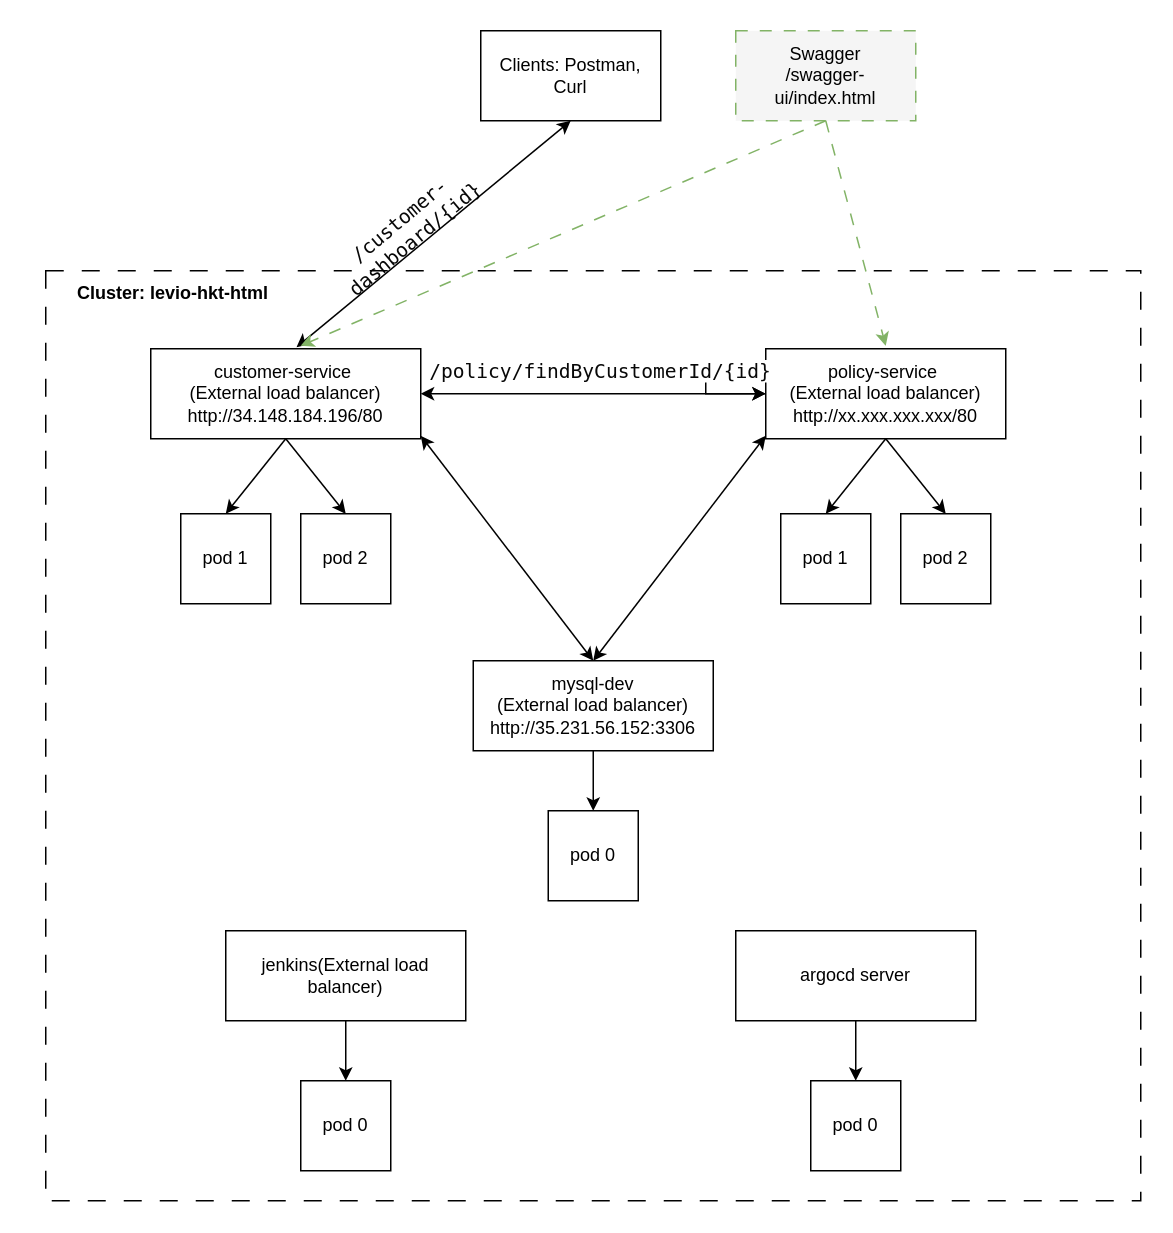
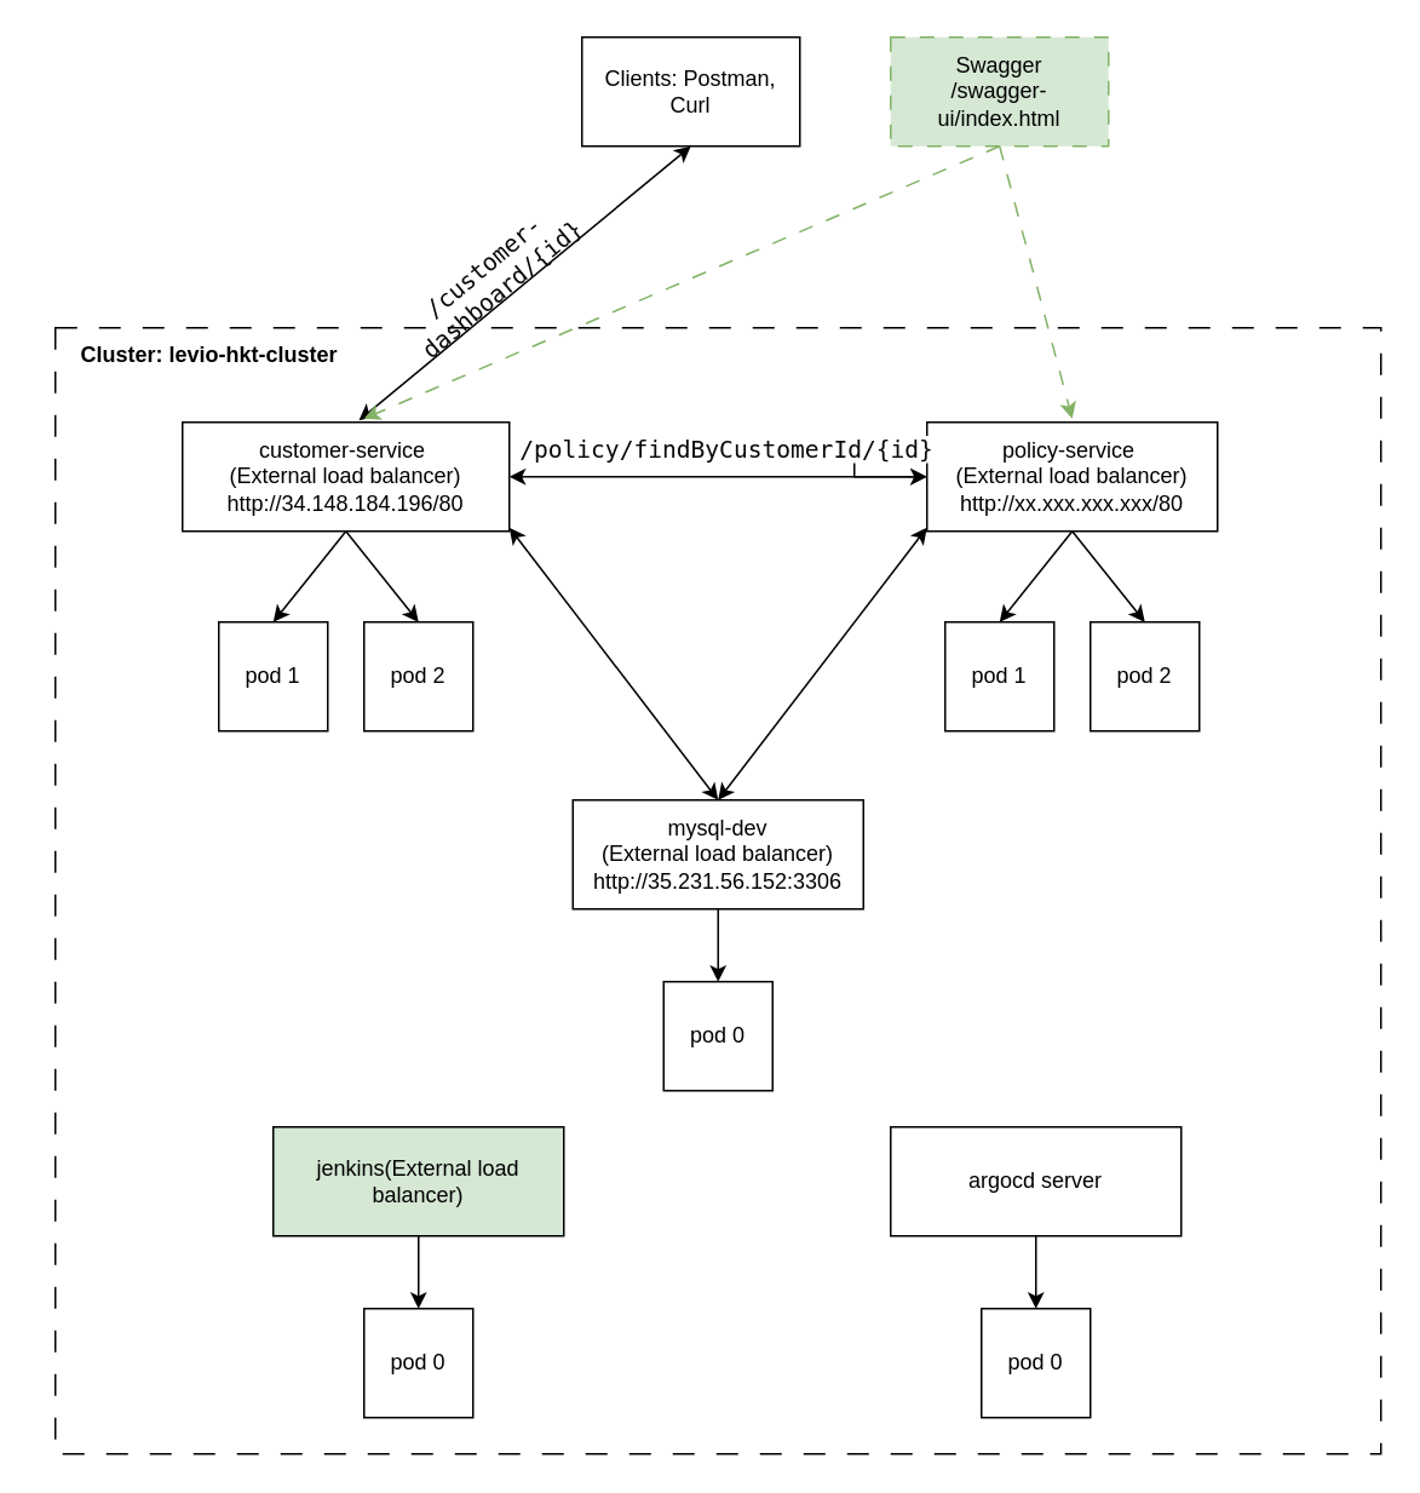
  <mxCell id="0" />
  <mxCell id="1" parent="0" />
  <mxCell id="2" value="customer-service&amp;nbsp;&lt;br&gt;(External load balancer)&lt;br&gt;http://34.148.184.196/80" style="rounded=0;whiteSpace=wrap;html=1;" vertex="1" parent="1"><mxGeometry x="100" y="232" width="180" height="60" as="geometry" /></mxCell>
  <mxCell id="3" value="pod 1" style="rounded=0;whiteSpace=wrap;html=1;" vertex="1" parent="1"><mxGeometry x="120" y="342" width="60" height="60" as="geometry" /></mxCell>
  <mxCell id="4" value="pod 2" style="rounded=0;whiteSpace=wrap;html=1;" vertex="1" parent="1"><mxGeometry x="200" y="342" width="60" height="60" as="geometry" /></mxCell>
  <mxCell id="5" value="policy-service&amp;nbsp;&lt;br style=&quot;border-color: var(--border-color);&quot;&gt;(External load balancer)&lt;br style=&quot;border-color: var(--border-color);&quot;&gt;http://xx.xxx.xxx.xxx/80" style="rounded=0;whiteSpace=wrap;html=1;" vertex="1" parent="1"><mxGeometry x="510" y="232" width="160" height="60" as="geometry" /></mxCell>
  <mxCell id="6" value="" style="endArrow=classic;html=1;rounded=0;entryX=0.5;entryY=0;entryDx=0;entryDy=0;" edge="1" parent="1" target="3"><mxGeometry width="50" height="50" relative="1" as="geometry"><mxPoint x="190" y="292" as="sourcePoint" /><mxPoint x="240" y="242" as="targetPoint" /></mxGeometry></mxCell>
  <mxCell id="7" value="" style="endArrow=classic;html=1;rounded=0;entryX=0.5;entryY=0;entryDx=0;entryDy=0;" edge="1" parent="1" target="4"><mxGeometry width="50" height="50" relative="1" as="geometry"><mxPoint x="190" y="292" as="sourcePoint" /><mxPoint x="240" y="242" as="targetPoint" /></mxGeometry></mxCell>
  <mxCell id="8" value="pod 1" style="rounded=0;whiteSpace=wrap;html=1;" vertex="1" parent="1"><mxGeometry x="520" y="342" width="60" height="60" as="geometry" /></mxCell>
  <mxCell id="9" value="pod 2" style="rounded=0;whiteSpace=wrap;html=1;" vertex="1" parent="1"><mxGeometry x="600" y="342" width="60" height="60" as="geometry" /></mxCell>
  <mxCell id="10" value="" style="endArrow=classic;html=1;rounded=0;entryX=0.5;entryY=0;entryDx=0;entryDy=0;" edge="1" parent="1" target="8"><mxGeometry width="50" height="50" relative="1" as="geometry"><mxPoint x="590" y="292" as="sourcePoint" /><mxPoint x="640" y="242" as="targetPoint" /></mxGeometry></mxCell>
  <mxCell id="11" value="" style="endArrow=classic;html=1;rounded=0;entryX=0.5;entryY=0;entryDx=0;entryDy=0;" edge="1" parent="1" target="9"><mxGeometry width="50" height="50" relative="1" as="geometry"><mxPoint x="590" y="292" as="sourcePoint" /><mxPoint x="640" y="242" as="targetPoint" /></mxGeometry></mxCell>
  <mxCell id="12" value="" style="endArrow=classic;startArrow=classic;html=1;rounded=0;entryX=0;entryY=0.5;entryDx=0;entryDy=0;" edge="1" parent="1" target="5"><mxGeometry width="50" height="50" relative="1" as="geometry"><mxPoint x="280" y="262" as="sourcePoint" /><mxPoint x="330" y="212" as="targetPoint" /></mxGeometry></mxCell>
  <mxCell id="13" value="" style="edgeStyle=orthogonalEdgeStyle;rounded=0;orthogonalLoop=1;jettySize=auto;html=1;" edge="1" parent="1" source="14" target="5"><mxGeometry relative="1" as="geometry" /></mxCell>
  <mxCell id="14" value="&lt;div style=&quot;background-color: rgb(255, 255, 255); color: rgb(8, 8, 8); font-family: &amp;quot;JetBrains Mono&amp;quot;, monospace; font-size: 9.8pt;&quot;&gt;/policy/findByCustomerId/{id}&lt;/div&gt;" style="text;strokeColor=none;align=center;fillColor=none;html=1;verticalAlign=middle;whiteSpace=wrap;rounded=0;" vertex="1" parent="1"><mxGeometry x="370" y="232" width="60" height="30" as="geometry" /></mxCell>
- <mxCell id="15" value="Cluster:&amp;nbsp;levio-hkt-html" style="text;strokeColor=none;align=center;fillColor=none;html=1;verticalAlign=middle;whiteSpace=wrap;rounded=0;fontStyle=1" vertex="1" parent="1"><mxGeometry x="20" y="180" width="190" height="30" as="geometry" /></mxCell>
+ <mxCell id="15" value="Cluster:&amp;nbsp;levio-hkt-cluster" style="text;strokeColor=none;align=center;fillColor=none;html=1;verticalAlign=middle;whiteSpace=wrap;rounded=0;fontStyle=1" vertex="1" parent="1"><mxGeometry x="20" y="180" width="190" height="30" as="geometry" /></mxCell>
  <mxCell id="16" value="Clients: Postman, Curl" style="rounded=0;whiteSpace=wrap;html=1;" vertex="1" parent="1"><mxGeometry x="320" y="20" width="120" height="60" as="geometry" /></mxCell>
  <mxCell id="17" value="&lt;div style=&quot;background-color: rgb(255, 255, 255); color: rgb(8, 8, 8); font-family: &amp;quot;JetBrains Mono&amp;quot;, monospace; font-size: 9.8pt;&quot;&gt;/customer-dashboard/{id}&lt;/div&gt;" style="text;strokeColor=none;align=center;fillColor=none;html=1;verticalAlign=middle;whiteSpace=wrap;rounded=0;rotation=-40;" vertex="1" parent="1"><mxGeometry x="178.67" y="137.76" width="184.15" height="30" as="geometry" /></mxCell>
  <mxCell id="18" value="" style="endArrow=classic;startArrow=classic;html=1;rounded=0;exitX=0.54;exitY=-0.017;exitDx=0;exitDy=0;exitPerimeter=0;" edge="1" parent="1" source="2"><mxGeometry width="50" height="50" relative="1" as="geometry"><mxPoint x="383.429" y="140" as="sourcePoint" /><mxPoint x="380" y="80" as="targetPoint" /></mxGeometry></mxCell>
  <mxCell id="19" value="mysql-dev&lt;br style=&quot;border-color: var(--border-color);&quot;&gt;(External load balancer)&lt;br style=&quot;border-color: var(--border-color);&quot;&gt;http://35.231.56.152:3306" style="rounded=0;whiteSpace=wrap;html=1;" vertex="1" parent="1"><mxGeometry x="315" y="440" width="160" height="60" as="geometry" /></mxCell>
  <mxCell id="20" value="pod 0" style="rounded=0;whiteSpace=wrap;html=1;" vertex="1" parent="1"><mxGeometry x="365" y="540" width="60" height="60" as="geometry" /></mxCell>
  <mxCell id="21" value="" style="endArrow=classic;html=1;rounded=0;entryX=0.5;entryY=0;entryDx=0;entryDy=0;" edge="1" parent="1" target="20"><mxGeometry width="50" height="50" relative="1" as="geometry"><mxPoint x="395" y="500" as="sourcePoint" /><mxPoint x="445" y="450" as="targetPoint" /></mxGeometry></mxCell>
  <mxCell id="22" value="" style="endArrow=classic;startArrow=classic;html=1;rounded=0;exitX=0.5;exitY=0;exitDx=0;exitDy=0;" edge="1" parent="1" source="19"><mxGeometry width="50" height="50" relative="1" as="geometry"><mxPoint x="230" y="340" as="sourcePoint" /><mxPoint x="280" y="290" as="targetPoint" /></mxGeometry></mxCell>
  <mxCell id="23" value="" style="endArrow=classic;startArrow=classic;html=1;rounded=0;exitX=0.5;exitY=0;exitDx=0;exitDy=0;" edge="1" parent="1" source="19"><mxGeometry width="50" height="50" relative="1" as="geometry"><mxPoint x="400" y="430" as="sourcePoint" /><mxPoint x="510" y="290" as="targetPoint" /></mxGeometry></mxCell>
- <mxCell id="24" value="jenkins(External load balancer)&lt;br style=&quot;border-color: var(--border-color);&quot;&gt;" style="rounded=0;whiteSpace=wrap;html=1;" vertex="1" parent="1"><mxGeometry x="150" y="620" width="160" height="60" as="geometry" /></mxCell>
+ <mxCell id="24" value="jenkins(External load balancer)&lt;br style=&quot;border-color: var(--border-color);&quot;&gt;" style="rounded=0;whiteSpace=wrap;html=1;fillColor=#d5e8d4;" vertex="1" parent="1"><mxGeometry x="150" y="620" width="160" height="60" as="geometry" /></mxCell>
  <mxCell id="25" value="pod 0" style="rounded=0;whiteSpace=wrap;html=1;" vertex="1" parent="1"><mxGeometry x="200" y="720" width="60" height="60" as="geometry" /></mxCell>
  <mxCell id="26" value="" style="endArrow=classic;html=1;rounded=0;entryX=0.5;entryY=0;entryDx=0;entryDy=0;" edge="1" parent="1" target="25"><mxGeometry width="50" height="50" relative="1" as="geometry"><mxPoint x="230" y="680" as="sourcePoint" /><mxPoint x="280" y="630" as="targetPoint" /></mxGeometry></mxCell>
  <mxCell id="27" value="argocd server" style="rounded=0;whiteSpace=wrap;html=1;" vertex="1" parent="1"><mxGeometry x="490" y="620" width="160" height="60" as="geometry" /></mxCell>
  <mxCell id="28" value="pod 0" style="rounded=0;whiteSpace=wrap;html=1;" vertex="1" parent="1"><mxGeometry x="540" y="720" width="60" height="60" as="geometry" /></mxCell>
  <mxCell id="29" value="" style="endArrow=classic;html=1;rounded=0;entryX=0.5;entryY=0;entryDx=0;entryDy=0;" edge="1" parent="1" target="28"><mxGeometry width="50" height="50" relative="1" as="geometry"><mxPoint x="570" y="680" as="sourcePoint" /><mxPoint x="620" y="630" as="targetPoint" /></mxGeometry></mxCell>
- <mxCell id="30" value="Swagger&lt;br&gt;/swagger-ui/index.html" style="rounded=0;whiteSpace=wrap;html=1;fillColor=#f5f5f5;strokeColor=#82b366;dashed=1;dashPattern=8 8;" vertex="1" parent="1"><mxGeometry x="490" y="20" width="120" height="60" as="geometry" /></mxCell>
+ <mxCell id="30" value="Swagger&lt;br&gt;/swagger-ui/index.html" style="rounded=0;whiteSpace=wrap;html=1;fillColor=#d5e8d4;strokeColor=#82b366;dashed=1;dashPattern=8 8;" vertex="1" parent="1"><mxGeometry x="490" y="20" width="120" height="60" as="geometry" /></mxCell>
  <mxCell id="31" value="" style="endArrow=classic;html=1;rounded=0;fillColor=#d5e8d4;strokeColor=#82b366;dashed=1;dashPattern=8 8;" edge="1" parent="1"><mxGeometry width="50" height="50" relative="1" as="geometry"><mxPoint x="550" y="80" as="sourcePoint" /><mxPoint x="590" y="230" as="targetPoint" /></mxGeometry></mxCell>
  <mxCell id="32" value="" style="endArrow=classic;html=1;rounded=0;fillColor=#d5e8d4;strokeColor=#82b366;dashed=1;dashPattern=8 8;" edge="1" parent="1"><mxGeometry width="50" height="50" relative="1" as="geometry"><mxPoint x="550" y="80" as="sourcePoint" /><mxPoint x="200" y="230" as="targetPoint" /></mxGeometry></mxCell>
  <mxCell id="33" value="" style="rounded=0;whiteSpace=wrap;html=1;fillColor=none;dashed=1;dashPattern=12 12;" vertex="1" parent="1"><mxGeometry x="30" y="180" width="730" height="620" as="geometry" /></mxCell>
